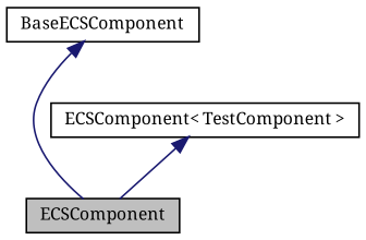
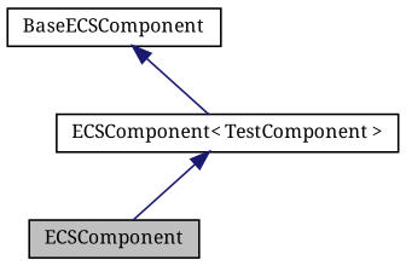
  digraph {
    fontname="Noto Serif"
    node [color=black fillcolor=white fontname="Noto Serif" fontsize=10 shape=record style=filled]
    edge [color=midnightblue dir=back fontname="Noto Serif" fontsize=10 labelfontname=Helvetica labelfontsize=10 style=solid]
    n1 [fillcolor=grey75 fontcolor=black height=0.2 label=ECSComponent width=0.4]
    n2 [height=0.2 label="ECSComponent\< TestComponent \>" width=0.4]
    n3 [height=0.2 label=BaseECSComponent width=0.4]
    n2 -> n1
-   n3 -> n1
+   n3 -> n2
  }
